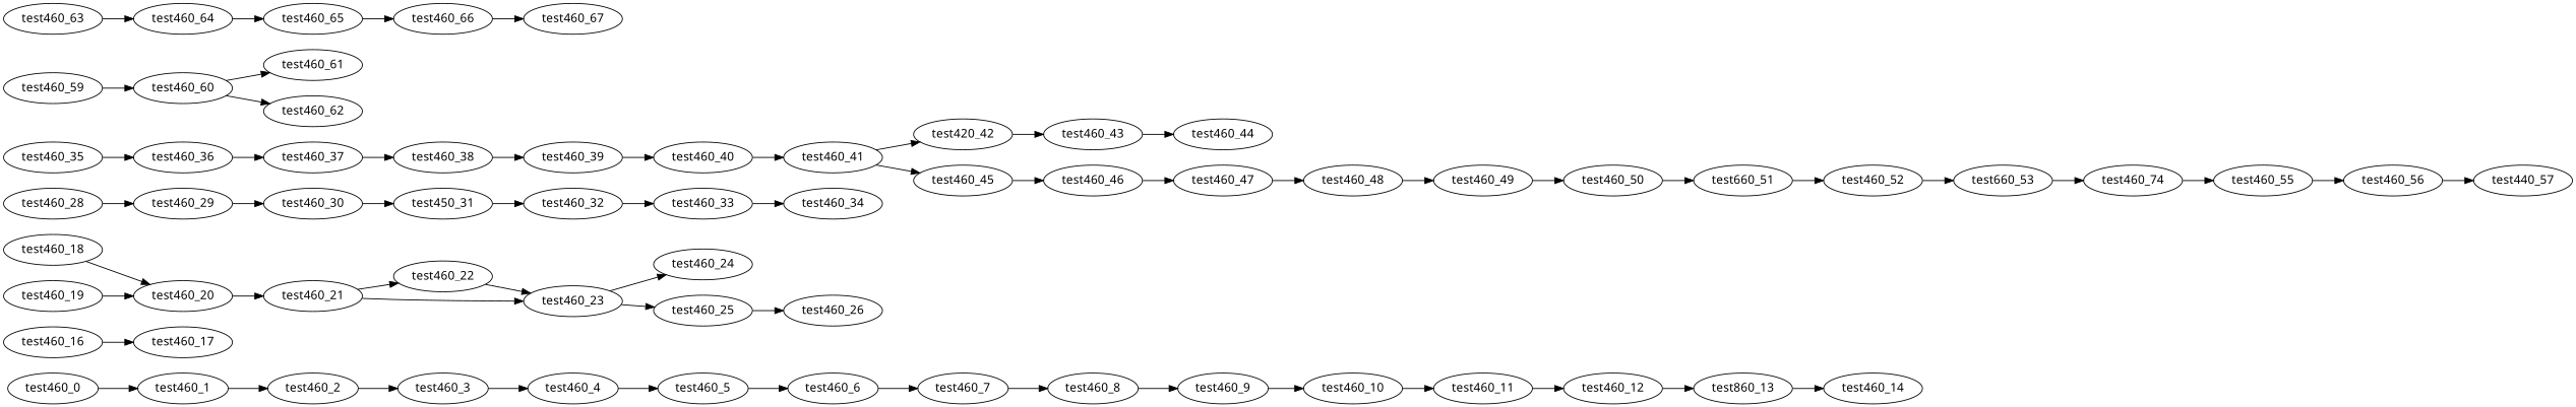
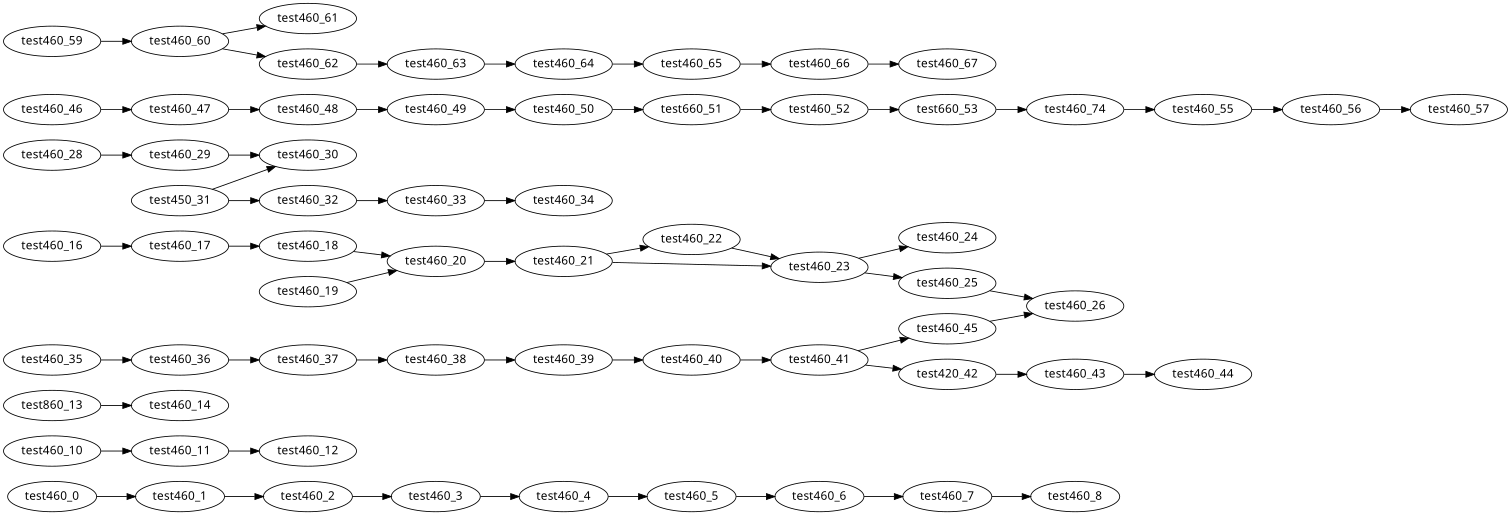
  digraph {
    fontname="Noto Sans"
    rankdir=LR
    node [fontname="Noto Sans"]
    edge [fontname="Noto Sans"]
    test460_0
    test460_1
    test460_2
    test460_3
    test460_4
    test460_5
    test460_6
    test460_7
    test460_8
-   test460_9
    test460_10
    test460_11
    test460_12
    n14 [label=test860_13]
    test460_14
    test460_16
    test460_17
    test460_18
    test460_20
    test460_19
    test460_21
    test460_22
    test460_23
    test460_24
    test460_25
    test460_26
    test460_28
    test460_29
    test460_30
    n30 [label=test450_31]
    test460_32
    test460_33
    test460_34
    test460_35
    test460_36
    test460_37
    test460_38
    test460_39
    test460_40
    test460_41
    n41 [label=test420_42]
    test460_45
    test460_43
    test460_44
    test460_46
    test460_47
    test460_48
    test460_49
    test460_50
    n50 [label=test660_51]
    test460_52
    n52 [label=test660_53]
    n53 [label=test460_74]
    test460_55
    test460_56
-   test460_57 [label=test440_57]
+   test460_57
    test460_59
    test460_60
    test460_61
    test460_62
    test460_63
    test460_64
    test460_65
    test460_66
    test460_67
    test460_0 -> test460_1
    test460_1 -> test460_2
    test460_2 -> test460_3
    test460_3 -> test460_4
    test460_4 -> test460_5
    test460_5 -> test460_6
    test460_6 -> test460_7
    test460_7 -> test460_8
-   test460_8 -> test460_9
-   test460_9 -> test460_10
    test460_10 -> test460_11
    test460_11 -> test460_12
-   test460_12 -> n14
    n14 -> test460_14
    test460_16 -> test460_17
+   test460_17 -> test460_18
    test460_18 -> test460_20
    test460_20 -> test460_21
    test460_19 -> test460_20
    test460_21 -> test460_22
    test460_21 -> test460_23
    test460_22 -> test460_23
    test460_23 -> test460_24
    test460_23 -> test460_25
    test460_25 -> test460_26
    test460_28 -> test460_29
    test460_29 -> test460_30
-   test460_30 -> n30
+   n30 -> test460_30
    n30 -> test460_32
    test460_32 -> test460_33
    test460_33 -> test460_34
    test460_35 -> test460_36
    test460_36 -> test460_37
    test460_37 -> test460_38
    test460_38 -> test460_39
    test460_39 -> test460_40
    test460_40 -> test460_41
    test460_41 -> n41
    test460_41 -> test460_45
    n41 -> test460_43
-   test460_45 -> test460_46
+   test460_45 -> test460_26
    test460_43 -> test460_44
    test460_46 -> test460_47
    test460_47 -> test460_48
    test460_48 -> test460_49
    test460_49 -> test460_50
    test460_50 -> n50
    n50 -> test460_52
    test460_52 -> n52
    n52 -> n53
    n53 -> test460_55
    test460_55 -> test460_56
    test460_56 -> test460_57
    test460_59 -> test460_60
    test460_60 -> test460_61
    test460_60 -> test460_62
+   test460_62 -> test460_63
    test460_63 -> test460_64
    test460_64 -> test460_65
    test460_65 -> test460_66
    test460_66 -> test460_67
  }
